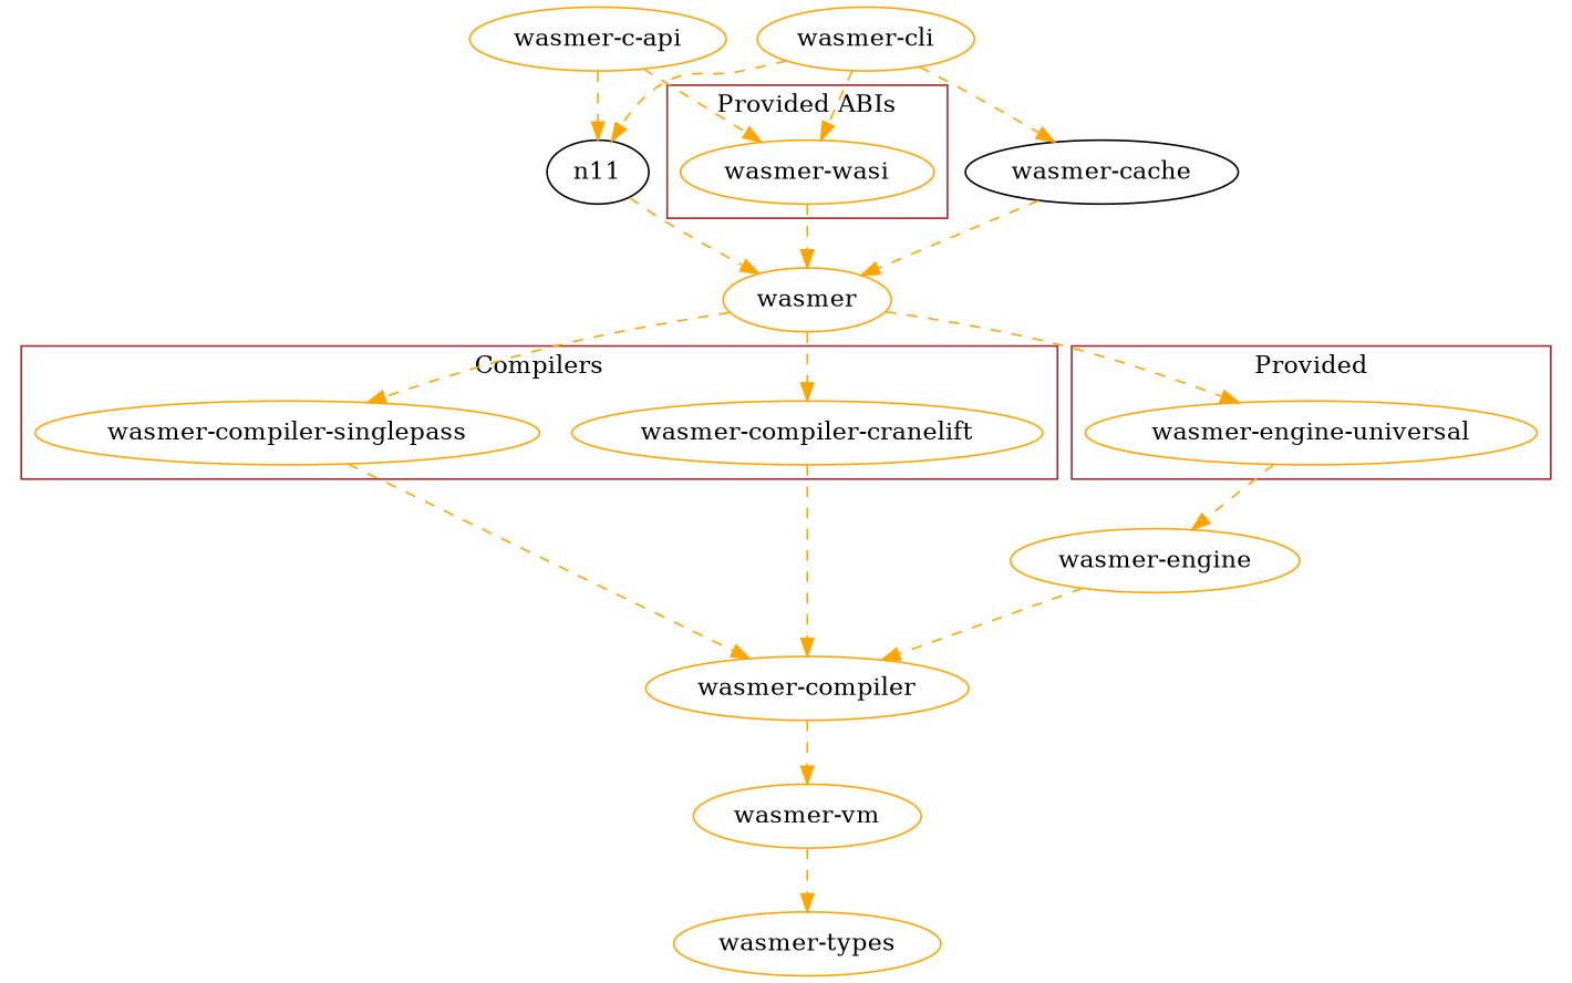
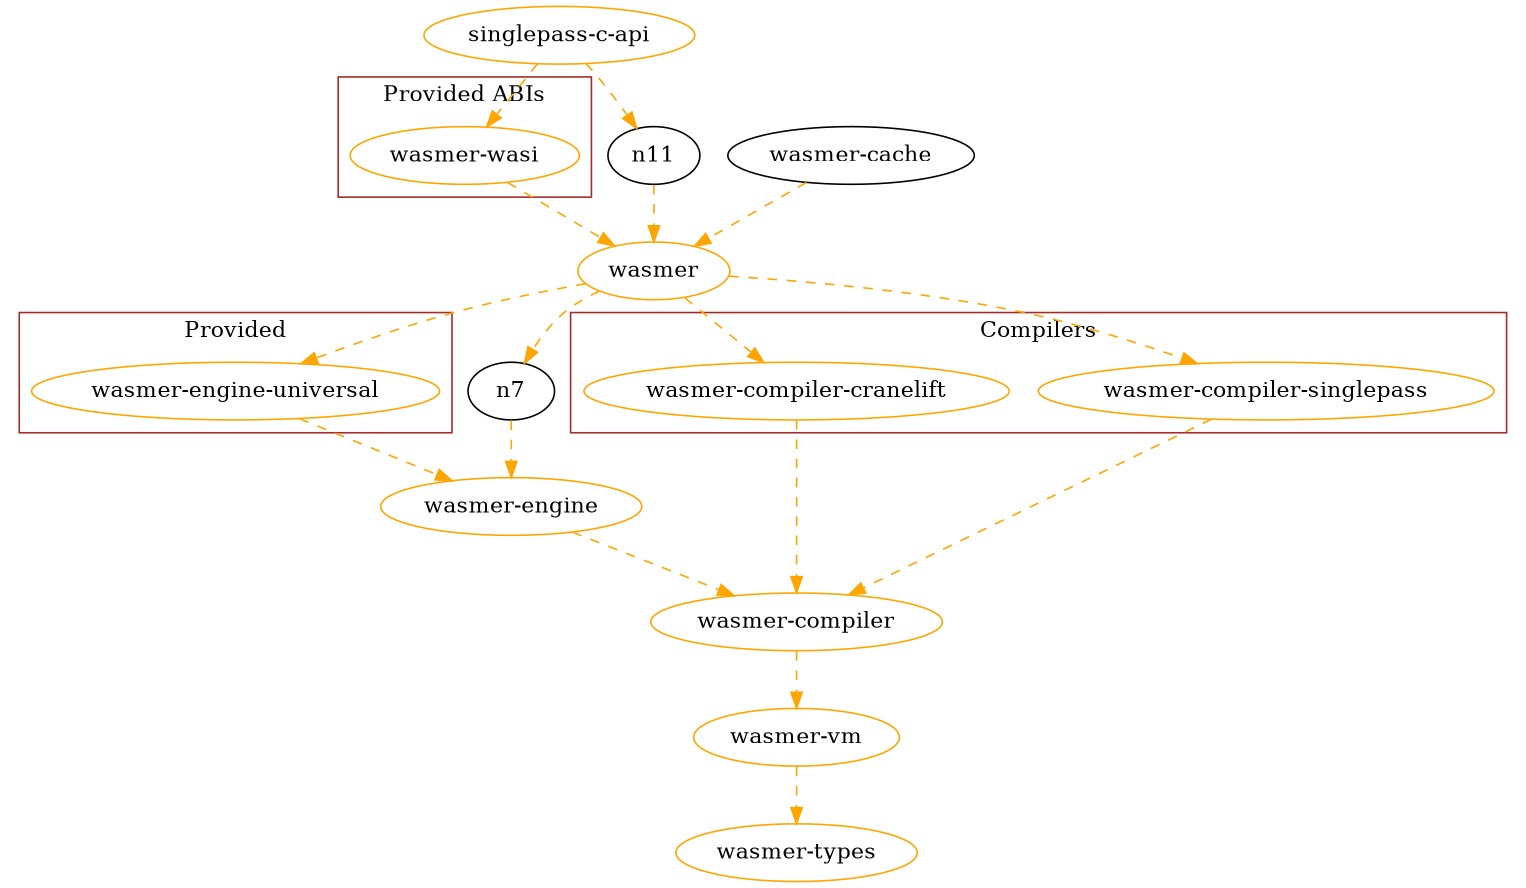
  digraph {
    newrank=true
    node [color=orange]
    edge [color=orange style=dashed]
    n6 [label="wasmer-engine-universal"]
    n2 [label="wasmer-compiler-cranelift"]
    n4 [label="wasmer-compiler-singlepass"]
+   n7 [color=""]
    n12 [label="wasmer-wasi"]
    n5 [label="wasmer-engine"]
    n1 [label="wasmer-compiler"]
    n0 [label=wasmer]
    n9 [label="wasmer-vm"]
    n8 [label="wasmer-types"]
-   n10 [label="wasmer-c-api"]
+   n10 [label="singlepass-c-api"]
    n11 [color=""]
    n13 [color=black label="wasmer-cache"]
-   n14 [label="wasmer-cli"]
    subgraph sub_1 {
      rank=same
      n6
      n2
      n4
+     n7
    }
    subgraph cluster_2 {
      color=brown
      label=Compilers
      n2
      n4
    }
    subgraph cluster_3 {
      color=brown
      label=Provided
      n6
    }
    subgraph cluster_4 {
      color=brown
      label="Provided ABIs"
      n12
    }
    n6 -> n5
    n2 -> n1
    n4 -> n1
+   n7 -> n5
    n12 -> n0
    n5 -> n1
    n1 -> n9
    n0 -> n6
    n0 -> n2
    n0 -> n4
+   n0 -> n7
    n9 -> n8
    n10 -> n12
    n10 -> n11
    n11 -> n0
    n13 -> n0
-   n14 -> n12
-   n14 -> n11
-   n14 -> n13
  }
